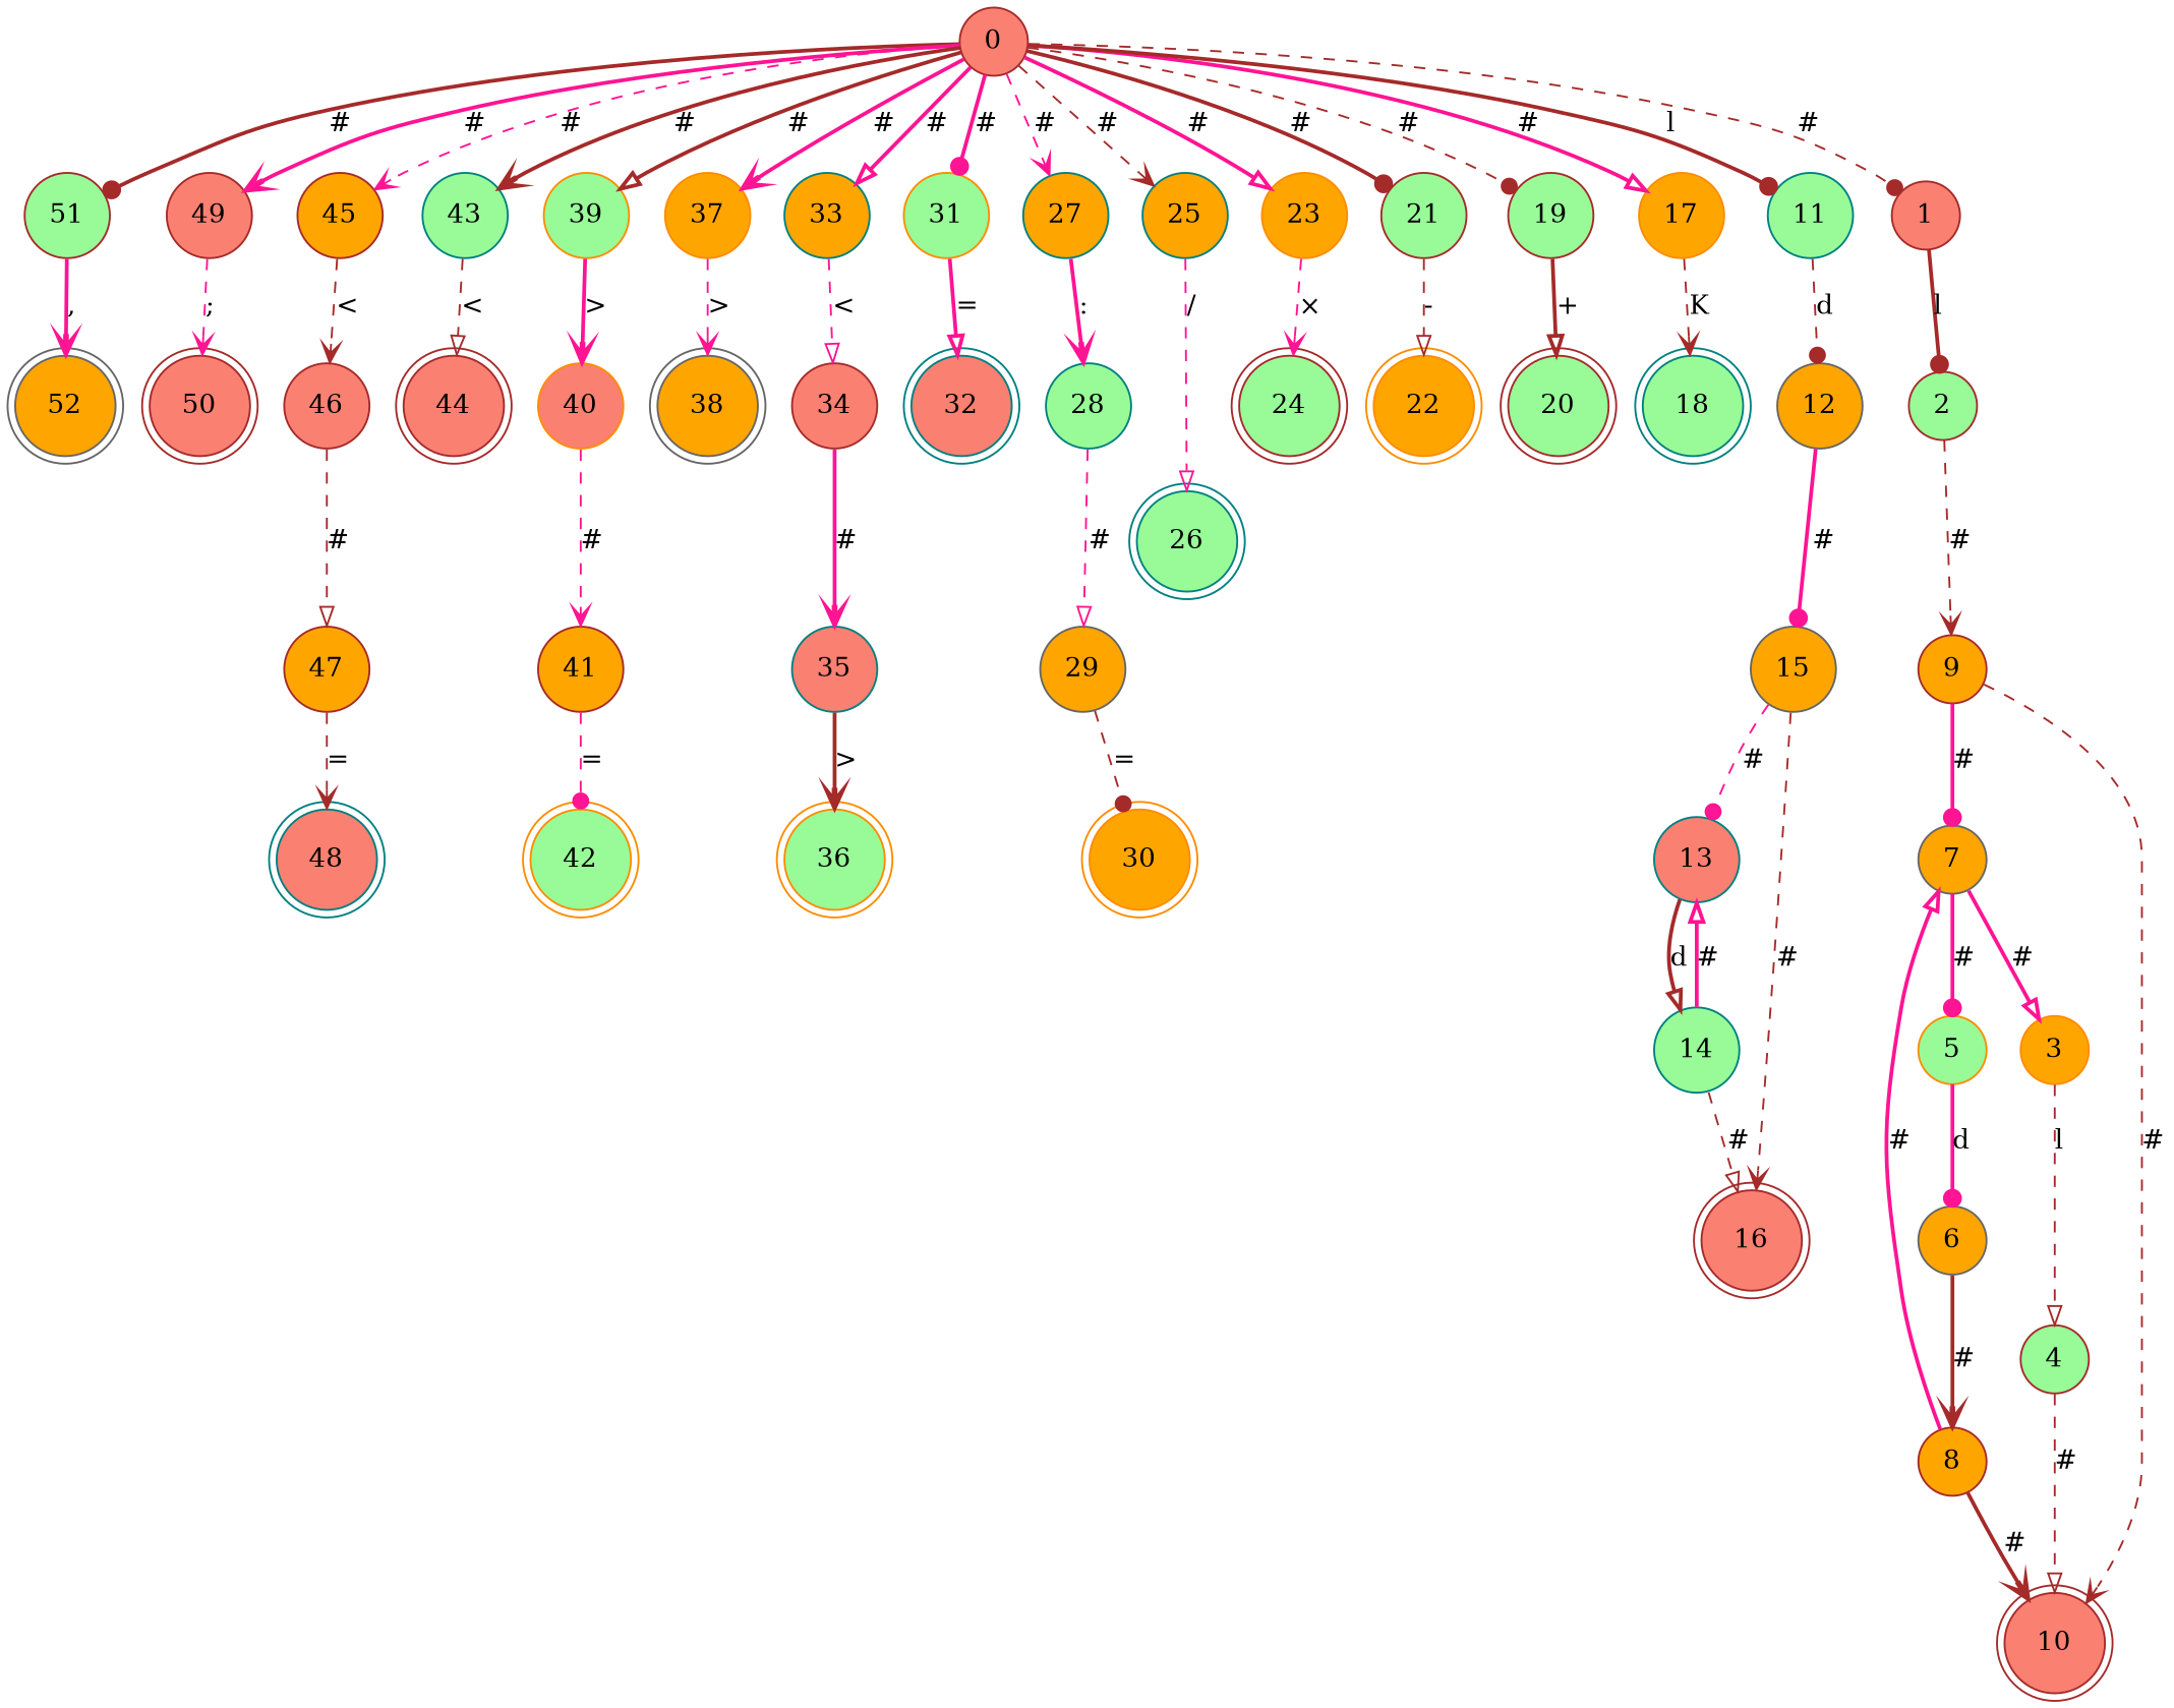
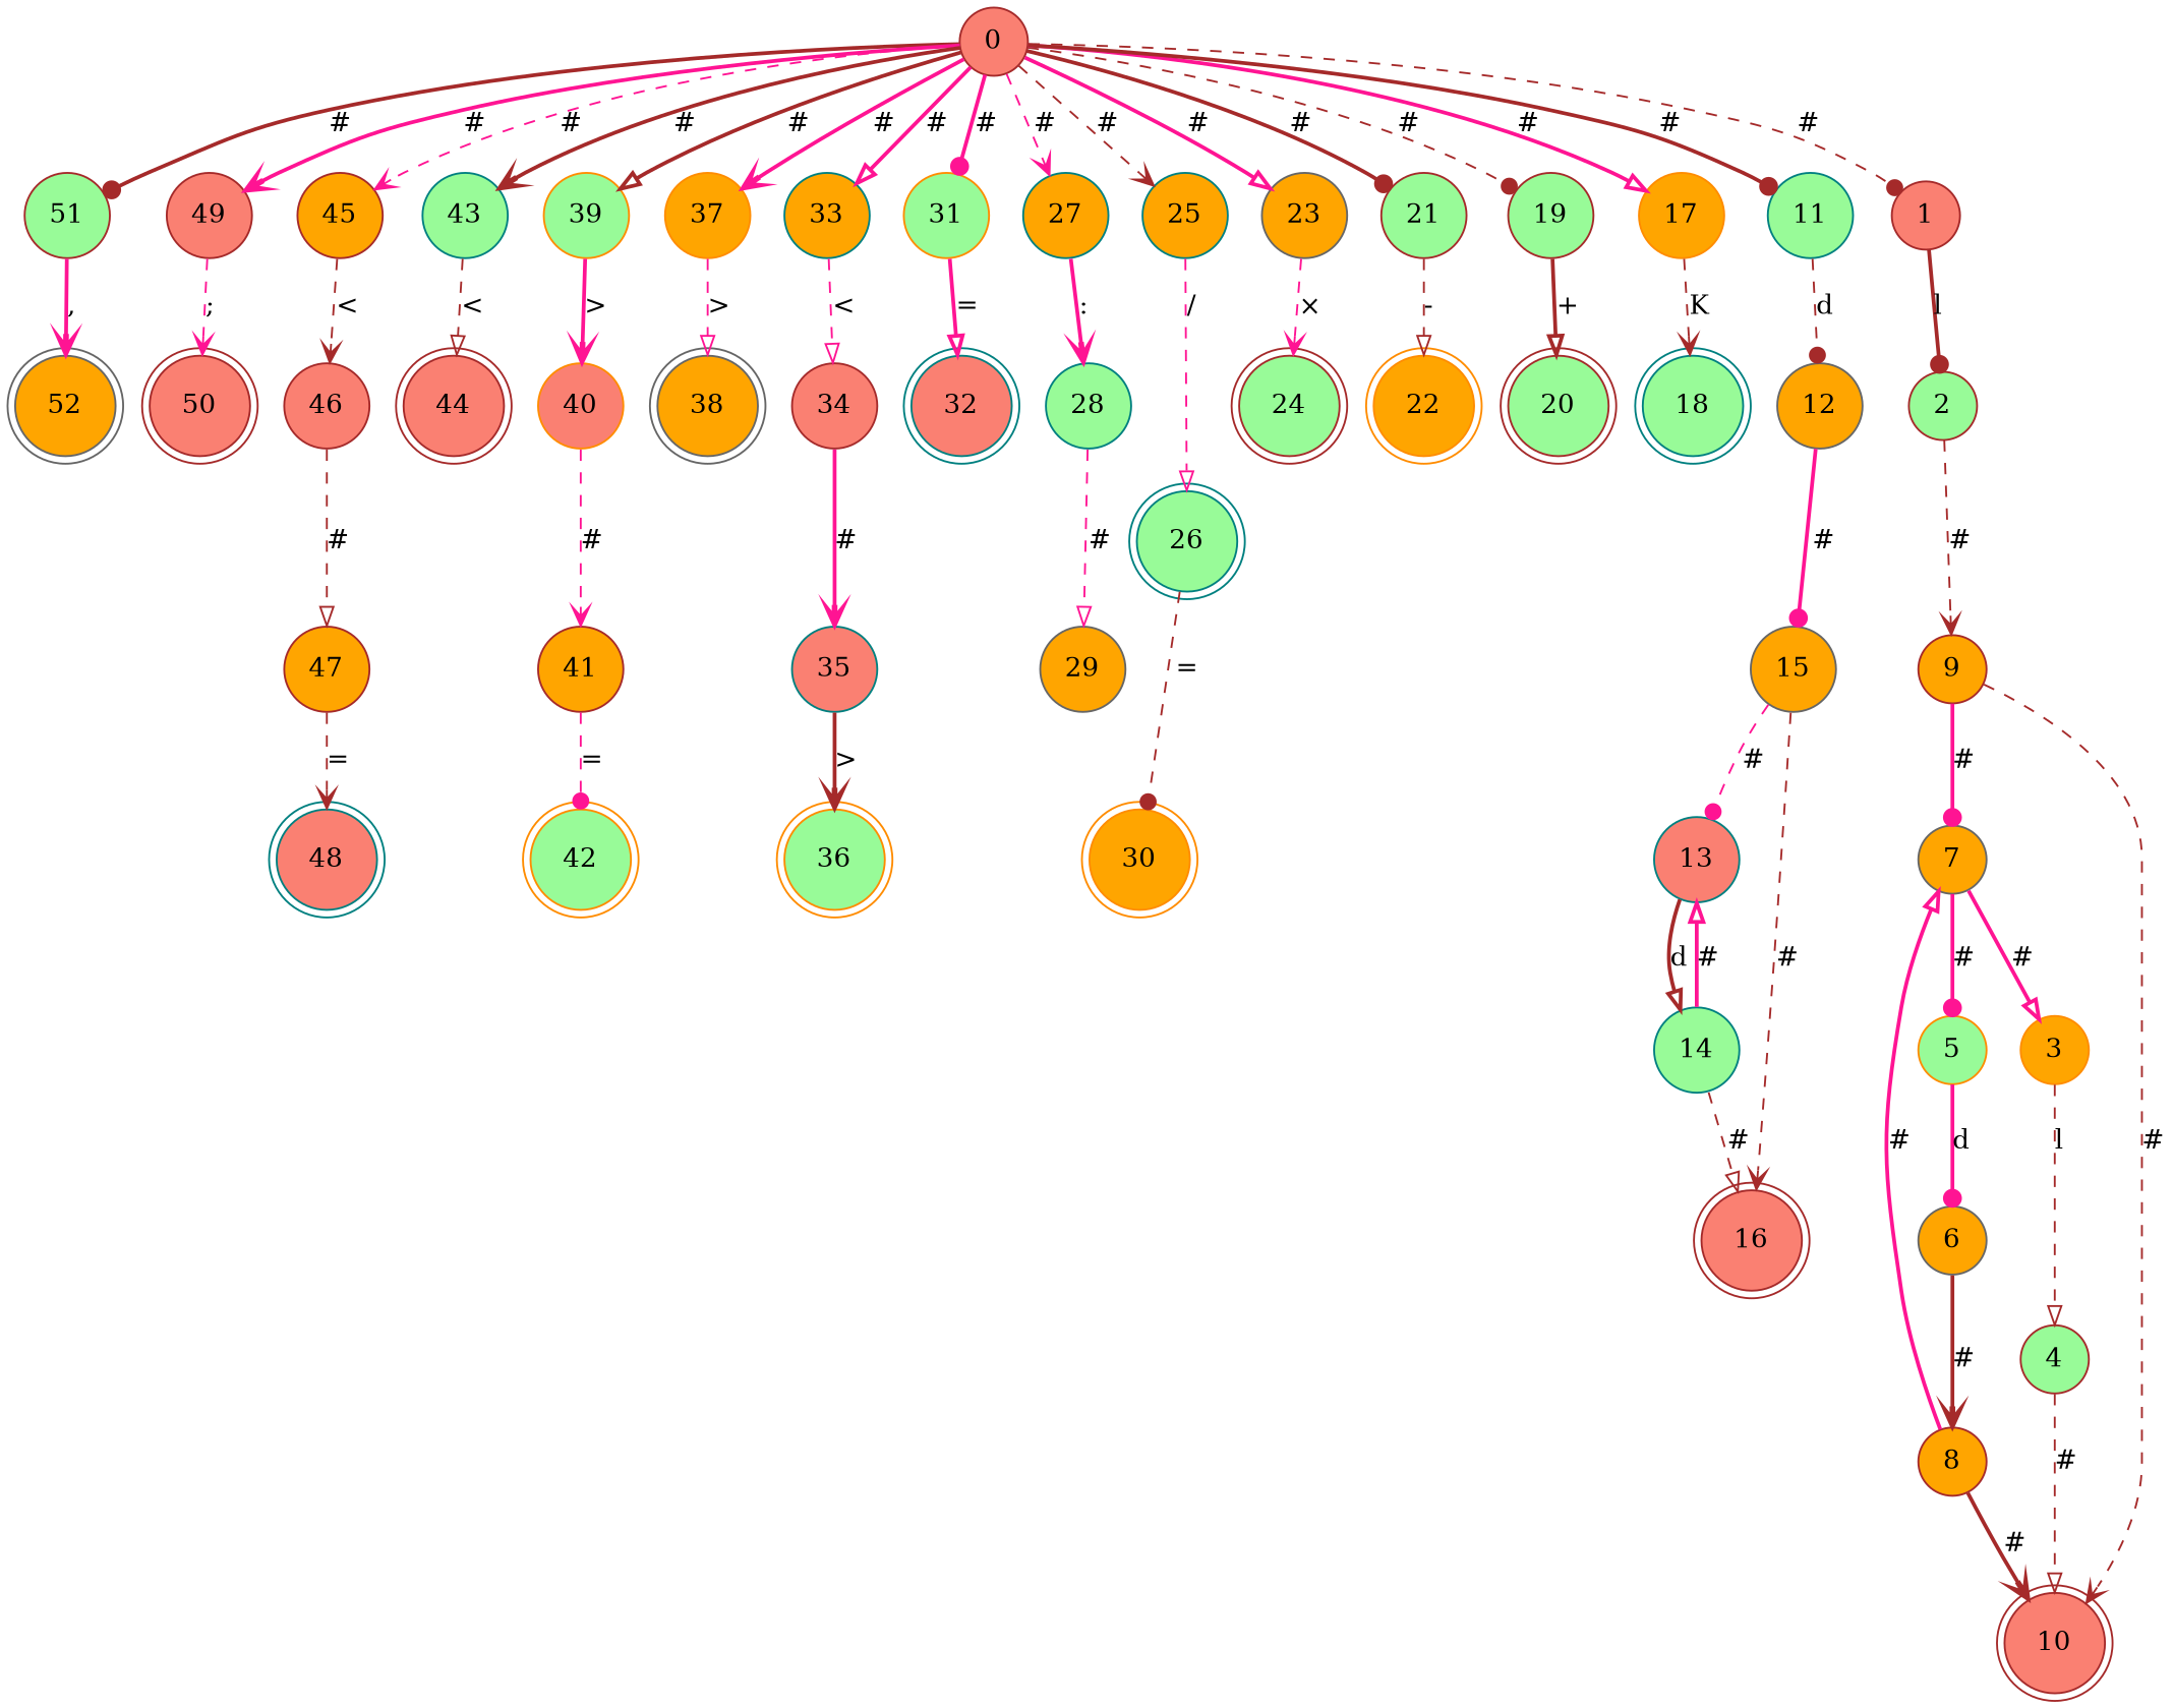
  digraph {
    node [color=brown fillcolor=orange shape=circle style=filled]
    edge [arrowhead=vee color=deeppink style=bold]
    n1 [fillcolor=salmon label=0]
    n2 [fillcolor=palegreen label=51]
    n3 [fillcolor=salmon label=49]
    n4 [label=45]
    n5 [color=teal fillcolor=palegreen label=43]
    n6 [color=darkorange fillcolor=palegreen label=39]
    n7 [color=darkorange label=37]
    n8 [color=teal label=33]
    n9 [color=darkorange fillcolor=palegreen label=31]
    n10 [color=teal label=27]
    n11 [color=teal label=25]
-   n12 [color=darkorange label=23]
+   n12 [color=gray40 label=23]
    n13 [fillcolor=palegreen label=21]
    n14 [fillcolor=palegreen label=19]
    n15 [color=darkorange label=17]
    n16 [color=teal fillcolor=palegreen label=11]
    n17 [fillcolor=salmon label=1]
    n18 [color=gray40 label=52 shape=doublecircle]
    n19 [fillcolor=salmon label=50 shape=doublecircle]
    n20 [fillcolor=salmon label=46]
    n21 [fillcolor=salmon label=44 shape=doublecircle]
    n22 [color=darkorange fillcolor=salmon label=40]
    n23 [color=gray40 label=38 shape=doublecircle]
    n24 [fillcolor=salmon label=34]
    n25 [color=teal fillcolor=salmon label=32 shape=doublecircle]
    n26 [color=teal fillcolor=palegreen label=28]
    n27 [color=teal fillcolor=palegreen label=26 shape=doublecircle]
    n28 [fillcolor=palegreen label=24 shape=doublecircle]
    n29 [color=darkorange label=22 shape=doublecircle]
    n30 [fillcolor=palegreen label=20 shape=doublecircle]
    n31 [color=teal fillcolor=palegreen label=18 shape=doublecircle]
    n32 [color=gray40 label=12]
    n33 [fillcolor=palegreen label=2]
    n34 [label=47]
    n35 [label=41]
    n36 [color=teal fillcolor=salmon label=35]
    n37 [color=gray40 label=29]
    n38 [color=gray40 label=15]
    n39 [label=9]
    n40 [color=darkorange fillcolor=palegreen label=5]
    n41 [color=gray40 label=6]
    n42 [label=8]
    n43 [color=gray40 label=7]
    n44 [fillcolor=salmon label=10 shape=doublecircle]
    n45 [color=darkorange label=3]
    n46 [fillcolor=palegreen label=4]
    n47 [color=teal fillcolor=palegreen label=14]
    n48 [color=teal fillcolor=salmon label=13]
    n49 [fillcolor=salmon label=16 shape=doublecircle]
    n50 [color=darkorange label=30 shape=doublecircle]
    n51 [color=darkorange fillcolor=palegreen label=36 shape=doublecircle]
    n52 [color=darkorange fillcolor=palegreen label=42 shape=doublecircle]
    n53 [color=teal fillcolor=salmon label=48 shape=doublecircle]
    n1 -> n2 [arrowhead=dot color=brown label="#"]
    n1 -> n3 [label="#"]
    n1 -> n4 [label="#" style=dashed]
    n1 -> n5 [color=brown label="#"]
    n1 -> n6 [arrowhead=onormal color=brown label="#"]
    n1 -> n7 [label="#"]
    n1 -> n8 [arrowhead=onormal label="#"]
    n1 -> n9 [arrowhead=dot label="#"]
    n1 -> n10 [label="#" style=dashed]
    n1 -> n11 [color=brown label="#" style=dashed]
    n1 -> n12 [arrowhead=onormal label="#"]
    n1 -> n13 [arrowhead=dot color=brown label="#"]
    n1 -> n14 [arrowhead=dot color=brown label="#" style=dashed]
    n1 -> n15 [arrowhead=onormal label="#"]
-   n1 -> n16 [arrowhead=dot color=brown label=l]
+   n1 -> n16 [arrowhead=dot color=brown label="#"]
    n1 -> n17 [arrowhead=dot color=brown label="#" style=dashed]
    n2 -> n18 [label=","]
    n3 -> n19 [label=";" style=dashed]
    n4 -> n20 [color=brown label="<" style=dashed]
    n5 -> n21 [arrowhead=onormal color=brown label="<" style=dashed]
    n6 -> n22 [label=">"]
-   n7 -> n23 [label=">" style=dashed]
+   n7 -> n23 [arrowhead=onormal label=">" style=dashed]
    n8 -> n24 [arrowhead=onormal label="<" style=dashed]
    n9 -> n25 [arrowhead=onormal label="="]
    n10 -> n26 [label=":"]
    n11 -> n27 [arrowhead=onormal label="/" style=dashed]
    n12 -> n28 [label="×" style=dashed]
    n13 -> n29 [arrowhead=onormal color=brown label="-" style=dashed]
    n14 -> n30 [arrowhead=onormal color=brown label="+"]
    n15 -> n31 [color=brown label=K style=dashed]
    n16 -> n32 [arrowhead=dot color=brown label=d style=dashed]
    n17 -> n33 [arrowhead=dot color=brown label=l]
    n20 -> n34 [arrowhead=onormal color=brown label="#" style=dashed]
    n22 -> n35 [label="#" style=dashed]
    n24 -> n36 [label="#"]
    n26 -> n37 [arrowhead=onormal label="#" style=dashed]
    n32 -> n38 [arrowhead=dot label="#"]
    n33 -> n39 [color=brown label="#" style=dashed]
    n34 -> n53 [color=brown label="=" style=dashed]
    n35 -> n52 [arrowhead=dot label="=" style=dashed]
    n36 -> n51 [color=brown label=">"]
-   n37 -> n50 [arrowhead=dot color=brown label="=" style=dashed]
+   n27 -> n50 [arrowhead=dot color=brown label="=" style=dashed]
    n38 -> n48 [arrowhead=dot label="#" style=dashed]
    n38 -> n49 [color=brown label="#" style=dashed]
    n39 -> n43 [arrowhead=dot label="#"]
    n39 -> n44 [color=brown label="#" style=dashed]
    n40 -> n41 [arrowhead=dot label=d]
    n41 -> n42 [color=brown label="#"]
    n42 -> n43 [arrowhead=onormal label="#"]
    n42 -> n44 [color=brown label="#"]
    n43 -> n40 [arrowhead=dot label="#"]
    n43 -> n45 [arrowhead=onormal label="#"]
    n45 -> n46 [arrowhead=onormal color=brown label=l style=dashed]
    n46 -> n44 [arrowhead=onormal color=brown label="#" style=dashed]
    n47 -> n48 [arrowhead=onormal label="#"]
    n47 -> n49 [arrowhead=onormal color=brown label="#" style=dashed]
    n48 -> n47 [arrowhead=onormal color=brown label=d]
  }
